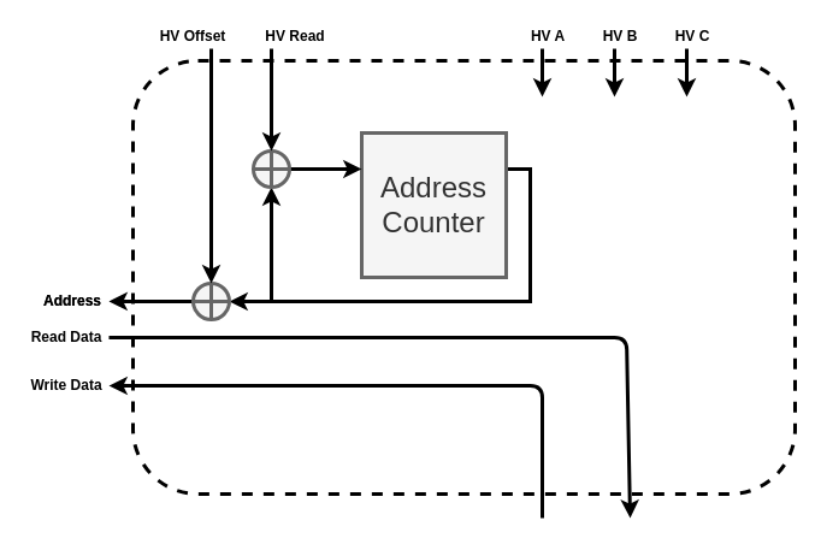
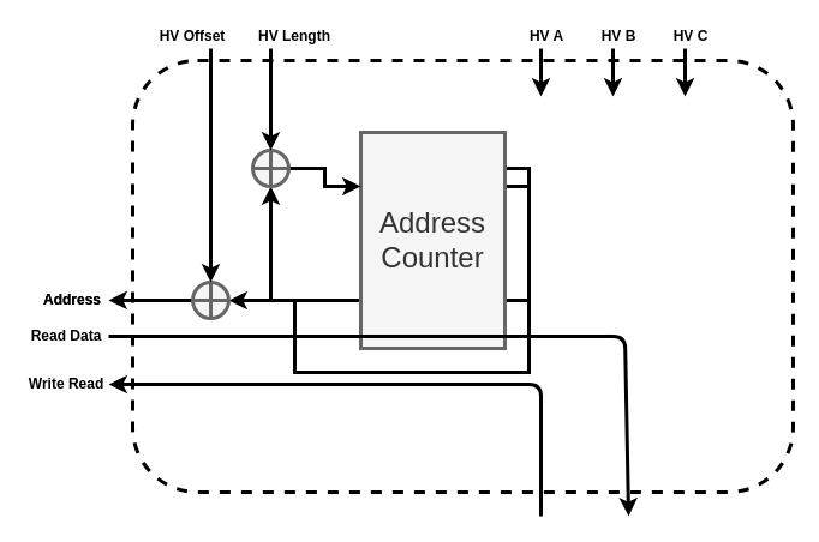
  <mxCell id="0" />
  <mxCell id="1" parent="0" />
  <mxCell id="2" value="" style="rounded=1;whiteSpace=wrap;html=1;strokeWidth=3;dashed=1;" vertex="1" parent="1"><mxGeometry x="110" y="50" width="550" height="360" as="geometry" /></mxCell>
  <mxCell id="3" style="edgeStyle=orthogonalEdgeStyle;rounded=0;orthogonalLoop=1;jettySize=auto;html=1;exitX=1;exitY=0.25;exitDx=0;exitDy=0;entryX=0.5;entryY=1;entryDx=0;entryDy=0;strokeWidth=3;" edge="1" parent="1" source="5" target="7"><mxGeometry relative="1" as="geometry"><Array as="points"><mxPoint x="440" y="140" /><mxPoint x="440" y="250" /><mxPoint x="225" y="250" /></Array></mxGeometry></mxCell>
  <mxCell id="4" style="edgeStyle=orthogonalEdgeStyle;rounded=0;orthogonalLoop=1;jettySize=auto;html=1;exitX=1;exitY=0.25;exitDx=0;exitDy=0;entryX=1;entryY=0.5;entryDx=0;entryDy=0;strokeWidth=3;" edge="1" parent="1" source="5" target="10"><mxGeometry relative="1" as="geometry" /></mxCell>
- <mxCell id="5" value="&lt;font style=&quot;font-size: 24px&quot;&gt;Address Counter&lt;/font&gt;" style="rounded=0;whiteSpace=wrap;html=1;strokeWidth=3;fillColor=#f5f5f5;strokeColor=#666666;fontColor=#333333;" vertex="1" parent="1"><mxGeometry x="300" y="110" width="120" height="120" as="geometry" /></mxCell>
+ <mxCell id="5" value="&lt;font style=&quot;font-size: 24px&quot;&gt;Address Counter&lt;/font&gt;" style="rounded=0;whiteSpace=wrap;html=1;strokeWidth=3;fillColor=#f5f5f5;strokeColor=#666666;fontColor=#333333;" vertex="1" parent="1"><mxGeometry x="300" y="110" width="120" height="180" as="geometry" /></mxCell>
  <mxCell id="6" style="edgeStyle=orthogonalEdgeStyle;rounded=0;orthogonalLoop=1;jettySize=auto;html=1;exitX=1;exitY=0.5;exitDx=0;exitDy=0;entryX=0;entryY=0.25;entryDx=0;entryDy=0;strokeWidth=3;" edge="1" parent="1" source="7" target="5"><mxGeometry relative="1" as="geometry" /></mxCell>
  <mxCell id="7" value="" style="shape=orEllipse;perimeter=ellipsePerimeter;whiteSpace=wrap;html=1;backgroundOutline=1;strokeWidth=3;fillColor=#f5f5f5;strokeColor=#666666;fontColor=#333333;" vertex="1" parent="1"><mxGeometry x="210" y="125" width="30" height="30" as="geometry" /></mxCell>
  <mxCell id="8" value="" style="endArrow=classic;html=1;entryX=0.5;entryY=0;entryDx=0;entryDy=0;strokeWidth=3;" edge="1" parent="1" target="7"><mxGeometry width="50" height="50" relative="1" as="geometry"><mxPoint x="225" y="40" as="sourcePoint" /><mxPoint x="400" y="130" as="targetPoint" /></mxGeometry></mxCell>
  <mxCell id="9" style="edgeStyle=orthogonalEdgeStyle;rounded=0;orthogonalLoop=1;jettySize=auto;html=1;exitX=0;exitY=0.5;exitDx=0;exitDy=0;strokeWidth=3;" edge="1" parent="1" source="10"><mxGeometry relative="1" as="geometry"><mxPoint y="249.952" as="targetPoint" x="90" /></mxGeometry></mxCell>
  <mxCell id="10" value="" style="shape=orEllipse;perimeter=ellipsePerimeter;whiteSpace=wrap;html=1;backgroundOutline=1;strokeWidth=3;fillColor=#f5f5f5;strokeColor=#666666;fontColor=#333333;" vertex="1" parent="1"><mxGeometry x="160" y="235" width="30" height="30" as="geometry" /></mxCell>
  <mxCell id="11" value="" style="endArrow=classic;html=1;entryX=0.5;entryY=0;entryDx=0;entryDy=0;strokeWidth=3;" edge="1" parent="1" target="10"><mxGeometry width="50" height="50" relative="1" as="geometry"><mxPoint x="175" y="40" as="sourcePoint" /><mxPoint x="310" y="170" as="targetPoint" /></mxGeometry></mxCell>
  <mxCell id="12" value="" style="endArrow=classic;html=1;strokeWidth=3;" edge="1" parent="1"><mxGeometry width="50" height="50" relative="1" as="geometry"><mxPoint y="280" as="sourcePoint" x="90" /><mxPoint x="523" y="430" as="targetPoint" /><Array as="points"><mxPoint x="520" y="280" /></Array></mxGeometry></mxCell>
  <mxCell id="13" value="" style="endArrow=classic;html=1;strokeWidth=3;" edge="1" parent="1"><mxGeometry width="50" height="50" relative="1" as="geometry"><mxPoint x="450" y="430" as="sourcePoint" /><mxPoint y="320" as="targetPoint" x="90" /><Array as="points"><mxPoint x="450" y="320" /></Array></mxGeometry></mxCell>
  <mxCell id="14" value="&lt;b&gt;Address&lt;/b&gt;" style="text;html=1;strokeColor=none;fillColor=none;align=center;verticalAlign=middle;whiteSpace=wrap;rounded=0;" vertex="1" parent="1"><mxGeometry x="40" y="240" width="40" height="20" as="geometry" /></mxCell>
  <mxCell id="15" value="&lt;b&gt;Read Data&lt;/b&gt;" style="text;html=1;strokeColor=none;fillColor=none;align=center;verticalAlign=middle;whiteSpace=wrap;rounded=0;" vertex="1" parent="1"><mxGeometry x="20" y="270" width="70" height="20" as="geometry" /></mxCell>
- <mxCell id="16" value="&lt;b&gt;Write Data&lt;/b&gt;" style="text;html=1;strokeColor=none;fillColor=none;align=center;verticalAlign=middle;whiteSpace=wrap;rounded=0;" vertex="1" parent="1"><mxGeometry x="20" y="310" width="70" height="20" as="geometry" /></mxCell>
+ <mxCell id="16" value="&lt;b&gt;Write Read&lt;/b&gt;" style="text;html=1;strokeColor=none;fillColor=none;align=center;verticalAlign=middle;whiteSpace=wrap;rounded=0;" vertex="1" parent="1"><mxGeometry x="20" y="310" width="70" height="20" as="geometry" /></mxCell>
  <mxCell id="17" value="&lt;b&gt;Address&lt;/b&gt;" style="text;html=1;strokeColor=none;fillColor=none;align=center;verticalAlign=middle;whiteSpace=wrap;rounded=0;" vertex="1" parent="1"><mxGeometry x="40" y="240" width="40" height="20" as="geometry" /></mxCell>
  <mxCell id="18" value="&lt;b&gt;HV Offset&lt;/b&gt;" style="text;html=1;strokeColor=none;fillColor=none;align=center;verticalAlign=middle;whiteSpace=wrap;rounded=0;" vertex="1" parent="1"><mxGeometry x="130" y="20" width="60" height="20" as="geometry" /></mxCell>
- <mxCell id="19" value="&lt;b&gt;HV Read&lt;/b&gt;" style="text;html=1;strokeColor=none;fillColor=none;align=center;verticalAlign=middle;whiteSpace=wrap;rounded=0;" vertex="1" parent="1"><mxGeometry x="210" y="20" width="70" height="20" as="geometry" /></mxCell>
+ <mxCell id="19" value="&lt;b&gt;HV Length&lt;/b&gt;" style="text;html=1;strokeColor=none;fillColor=none;align=center;verticalAlign=middle;whiteSpace=wrap;rounded=0;" vertex="1" parent="1"><mxGeometry x="210" y="20" width="70" height="20" as="geometry" /></mxCell>
  <mxCell id="20" value="" style="endArrow=classic;html=1;strokeWidth=3;" edge="1" parent="1"><mxGeometry width="50" height="50" relative="1" as="geometry"><mxPoint x="450" y="40" as="sourcePoint" /><mxPoint x="450" y="80" as="targetPoint" /></mxGeometry></mxCell>
  <mxCell id="21" value="" style="endArrow=classic;html=1;strokeWidth=3;" edge="1" parent="1"><mxGeometry width="50" height="50" relative="1" as="geometry"><mxPoint x="510" y="40" as="sourcePoint" /><mxPoint x="510" y="80" as="targetPoint" /></mxGeometry></mxCell>
  <mxCell id="22" value="" style="endArrow=classic;html=1;strokeWidth=3;" edge="1" parent="1"><mxGeometry width="50" height="50" relative="1" as="geometry"><mxPoint x="570" y="40" as="sourcePoint" /><mxPoint x="570" y="80" as="targetPoint" /></mxGeometry></mxCell>
  <mxCell id="23" value="&lt;b&gt;HV A&lt;/b&gt;" style="text;html=1;strokeColor=none;fillColor=none;align=center;verticalAlign=middle;whiteSpace=wrap;rounded=0;" vertex="1" parent="1"><mxGeometry x="420" y="20" width="70" height="20" as="geometry" /></mxCell>
  <mxCell id="24" value="&lt;b&gt;HV B&lt;/b&gt;" style="text;html=1;strokeColor=none;fillColor=none;align=center;verticalAlign=middle;whiteSpace=wrap;rounded=0;" vertex="1" parent="1"><mxGeometry x="480" y="20" width="70" height="20" as="geometry" /></mxCell>
  <mxCell id="25" value="&lt;b&gt;HV C&lt;/b&gt;" style="text;html=1;strokeColor=none;fillColor=none;align=center;verticalAlign=middle;whiteSpace=wrap;rounded=0;" vertex="1" parent="1"><mxGeometry x="540" y="20" width="70" height="20" as="geometry" /></mxCell>
